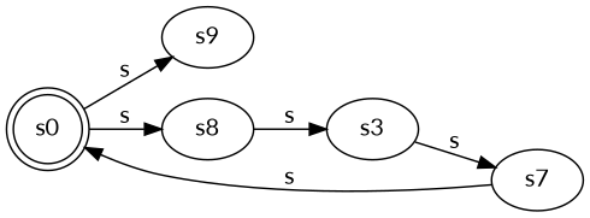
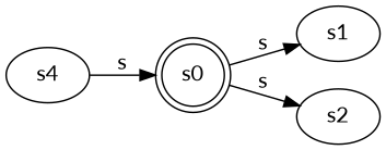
  digraph {
    fontname=Lato
    rankdir=LR
    node [fontname=Lato]
    edge [fontname=Lato]
    s0 [shape=doublecircle]
-   s1 [label=s9]
-   s2 [label=s8]
-   s3
-   s4 [label=s7]
+   s1
+   s2
+   s4
    s0 -> s1 [label=s]
    s0 -> s2 [label=s]
-   s2 -> s3 [label=s]
-   s3 -> s4 [label=s]
    s4 -> s0 [label=s]
  }
